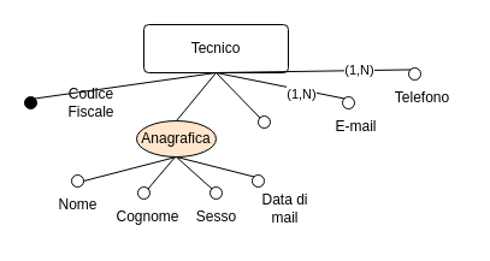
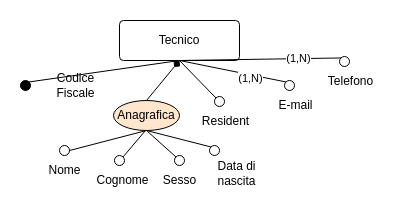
  <mxCell id="0" />
  <mxCell id="1" parent="0" />
  <mxCell id="2" value="Tecnico" style="rounded=1;arcSize=10;whiteSpace=wrap;html=1;align=center;" parent="1" vertex="1"><mxGeometry x="119" y="20" width="120" height="40" as="geometry" /></mxCell>
  <mxCell id="3" value="" style="ellipse;whiteSpace=wrap;html=1;aspect=fixed;fillColor=#000000;" parent="1" vertex="1"><mxGeometry x="20" y="80" width="10" height="10" as="geometry" /></mxCell>
  <mxCell id="4" value="" style="ellipse;whiteSpace=wrap;html=1;aspect=fixed;" parent="1" vertex="1"><mxGeometry x="59" y="145" width="10" height="10" as="geometry" /></mxCell>
  <mxCell id="5" value="" style="ellipse;whiteSpace=wrap;html=1;aspect=fixed;" parent="1" vertex="1"><mxGeometry x="114" y="155" width="10" height="10" as="geometry" /></mxCell>
  <mxCell id="6" value="Codice&lt;br&gt;Fiscale" style="text;html=1;align=center;verticalAlign=middle;resizable=0;points=[];autosize=1;strokeColor=none;fillColor=none;" parent="1" vertex="1"><mxGeometry x="45" y="65" width="60" height="40" as="geometry" /></mxCell>
  <mxCell id="7" value="Nome" style="text;html=1;align=center;verticalAlign=middle;resizable=0;points=[];autosize=1;strokeColor=none;fillColor=none;" parent="1" vertex="1"><mxGeometry x="34" y="155" width="60" height="30" as="geometry" /></mxCell>
  <mxCell id="8" value="Anagrafica" style="ellipse;whiteSpace=wrap;html=1;fillColor=#ffe6cc;" parent="1" vertex="1"><mxGeometry x="113" y="100" width="66" height="30" as="geometry" /></mxCell>
  <mxCell id="9" value="Cognome" style="text;html=1;align=center;verticalAlign=middle;resizable=0;points=[];autosize=1;strokeColor=none;fillColor=none;" parent="1" vertex="1"><mxGeometry x="82" y="165" width="80" height="30" as="geometry" /></mxCell>
  <mxCell id="10" value="Sesso" style="text;html=1;align=center;verticalAlign=middle;resizable=0;points=[];autosize=1;strokeColor=none;fillColor=none;" parent="1" vertex="1"><mxGeometry x="149" y="165" width="60" height="30" as="geometry" /></mxCell>
  <mxCell id="11" value="" style="ellipse;whiteSpace=wrap;html=1;aspect=fixed;" parent="1" vertex="1"><mxGeometry x="174" y="155" width="10" height="10" as="geometry" /></mxCell>
  <mxCell id="12" value="" style="ellipse;whiteSpace=wrap;html=1;aspect=fixed;" parent="1" vertex="1"><mxGeometry x="209" y="145" width="10" height="10" as="geometry" /></mxCell>
- <mxCell id="13" value="Data di&lt;br&gt;mail" style="text;html=1;align=center;verticalAlign=middle;resizable=0;points=[];autosize=1;strokeColor=none;fillColor=none;" parent="1" vertex="1"><mxGeometry x="206" y="153" width="60" height="40" as="geometry" /></mxCell>
+ <mxCell id="13" value="Data di&lt;br&gt;nascita" style="text;html=1;align=center;verticalAlign=middle;resizable=0;points=[];autosize=1;strokeColor=none;fillColor=none;" parent="1" vertex="1"><mxGeometry x="206" y="153" width="60" height="40" as="geometry" /></mxCell>
  <mxCell id="14" value="" style="ellipse;whiteSpace=wrap;html=1;aspect=fixed;" parent="1" vertex="1"><mxGeometry x="214" y="96" width="10" height="10" as="geometry" /></mxCell>
+ <mxCell id="15" value="Resident" style="text;html=1;align=center;verticalAlign=middle;resizable=0;points=[];autosize=1;strokeColor=none;fillColor=none;" parent="1" vertex="1"><mxGeometry x="190" y="106" width="70" height="30" as="geometry" /></mxCell>
  <mxCell id="16" value="" style="endArrow=none;html=1;rounded=0;exitX=1;exitY=0;exitDx=0;exitDy=0;entryX=0.5;entryY=1;entryDx=0;entryDy=0;" parent="1" source="3" target="2" edge="1"><mxGeometry width="50" height="50" relative="1" as="geometry"><mxPoint x="30" y="80" as="sourcePoint" /><mxPoint x="80" y="30" as="targetPoint" /></mxGeometry></mxCell>
  <mxCell id="17" value="" style="endArrow=none;html=1;rounded=0;exitX=1;exitY=0.5;exitDx=0;exitDy=0;entryX=0.5;entryY=1;entryDx=0;entryDy=0;" parent="1" source="4" target="8" edge="1"><mxGeometry width="50" height="50" relative="1" as="geometry"><mxPoint x="82" y="130" as="sourcePoint" /><mxPoint x="132" y="80" as="targetPoint" /></mxGeometry></mxCell>
  <mxCell id="18" value="" style="endArrow=none;html=1;rounded=0;exitX=1;exitY=0;exitDx=0;exitDy=0;" parent="1" source="5" edge="1"><mxGeometry width="50" height="50" relative="1" as="geometry"><mxPoint x="165" y="180" as="sourcePoint" /><mxPoint x="145" y="130" as="targetPoint" /></mxGeometry></mxCell>
  <mxCell id="19" value="" style="endArrow=none;html=1;rounded=0;entryX=0.5;entryY=1;entryDx=0;entryDy=0;exitX=0;exitY=0;exitDx=0;exitDy=0;" parent="1" source="11" target="8" edge="1"><mxGeometry width="50" height="50" relative="1" as="geometry"><mxPoint x="165" y="180" as="sourcePoint" /><mxPoint x="215" y="130" as="targetPoint" /></mxGeometry></mxCell>
  <mxCell id="20" value="" style="endArrow=none;html=1;rounded=0;entryX=0.5;entryY=1;entryDx=0;entryDy=0;exitX=0;exitY=0;exitDx=0;exitDy=0;" parent="1" source="12" target="8" edge="1"><mxGeometry width="50" height="50" relative="1" as="geometry"><mxPoint x="205" y="130" as="sourcePoint" /><mxPoint x="215" y="130" as="targetPoint" /></mxGeometry></mxCell>
  <mxCell id="21" value="" style="endArrow=none;html=1;rounded=0;entryX=0.5;entryY=1;entryDx=0;entryDy=0;exitX=0;exitY=0;exitDx=0;exitDy=0;" parent="1" source="14" target="2" edge="1"><mxGeometry width="50" height="50" relative="1" as="geometry"><mxPoint x="215" y="90" as="sourcePoint" /><mxPoint x="215" y="130" as="targetPoint" /></mxGeometry></mxCell>
- <mxCell id="22" value="" style="endArrow=none;html=1;rounded=0;entryX=0.5;entryY=1;entryDx=0;entryDy=0;exitX=0.5;exitY=0;exitDx=0;exitDy=0;" parent="1" source="8" target="2" edge="1"><mxGeometry width="50" height="50" relative="1" as="geometry"><mxPoint x="165" y="180" as="sourcePoint" /><mxPoint x="215" y="130" as="targetPoint" /></mxGeometry></mxCell>
+ <mxCell id="22" value="" style="endArrow=diamond;html=1;rounded=0;entryX=0.5;entryY=1;entryDx=0;entryDy=0;exitX=0.5;exitY=0;exitDx=0;exitDy=0;" parent="1" source="8" target="2" edge="1"><mxGeometry width="50" height="50" relative="1" as="geometry"><mxPoint x="165" y="180" as="sourcePoint" /><mxPoint x="215" y="130" as="targetPoint" /></mxGeometry></mxCell>
  <mxCell id="23" value="" style="ellipse;whiteSpace=wrap;html=1;aspect=fixed;" vertex="1" parent="1"><mxGeometry x="284" y="80" width="10" height="10" as="geometry" /></mxCell>
  <mxCell id="24" value="E-mail" style="text;html=1;align=center;verticalAlign=middle;resizable=0;points=[];autosize=1;strokeColor=none;fillColor=none;" vertex="1" parent="1"><mxGeometry x="265" y="90" width="60" height="30" as="geometry" /></mxCell>
  <mxCell id="25" value="" style="ellipse;whiteSpace=wrap;html=1;aspect=fixed;" vertex="1" parent="1"><mxGeometry x="339" y="56" width="10" height="10" as="geometry" /></mxCell>
  <mxCell id="26" value="Telefono" style="text;html=1;align=center;verticalAlign=middle;resizable=0;points=[];autosize=1;strokeColor=none;fillColor=none;" vertex="1" parent="1"><mxGeometry x="315" y="66" width="70" height="30" as="geometry" /></mxCell>
  <mxCell id="27" value="" style="endArrow=none;html=1;rounded=0;entryX=0.5;entryY=1;entryDx=0;entryDy=0;exitX=0;exitY=0;exitDx=0;exitDy=0;" edge="1" parent="1" source="23" target="2"><mxGeometry width="50" height="50" relative="1" as="geometry"><mxPoint x="165" y="180" as="sourcePoint" /><mxPoint x="215" y="130" as="targetPoint" /></mxGeometry></mxCell>
  <mxCell id="28" value="(1,N)" style="edgeLabel;html=1;align=center;verticalAlign=middle;resizable=0;points=[];" vertex="1" connectable="0" parent="27"><mxGeometry x="-0.341" y="3" relative="1" as="geometry"><mxPoint as="offset" /></mxGeometry></mxCell>
  <mxCell id="29" value="" style="endArrow=none;html=1;rounded=0;entryX=0.5;entryY=1;entryDx=0;entryDy=0;exitX=0;exitY=0;exitDx=0;exitDy=0;" edge="1" parent="1" source="25" target="2"><mxGeometry width="50" height="50" relative="1" as="geometry"><mxPoint x="165" y="180" as="sourcePoint" /><mxPoint x="215" y="130" as="targetPoint" /></mxGeometry></mxCell>
  <mxCell id="30" value="(1,N)" style="edgeLabel;html=1;align=center;verticalAlign=middle;resizable=0;points=[];" vertex="1" connectable="0" parent="29"><mxGeometry x="-0.469" y="-1" relative="1" as="geometry"><mxPoint as="offset" /></mxGeometry></mxCell>
